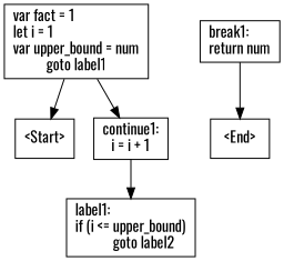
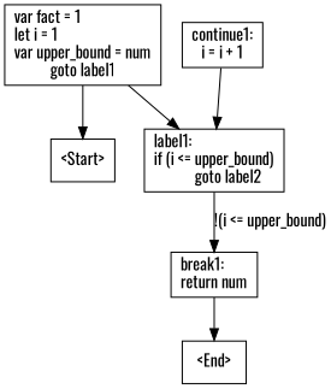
  digraph {
    fontname=Oswald
    node [fontname=Oswald shape=box]
    edge [fontname=Oswald]
    n1 [label="<Start>"]
    n2 [label="var fact = 1\llet i = 1\lvar upper_bound = num\lgoto label1"]
    n3 [label="label1:\lif (i <= upper_bound)\l	goto label2"]
    n4 [label="break1:\lreturn num"]
    n5 [label="continue1:\li = i + 1"]
    n6 [label="<End>"]
    n2 -> n1
-   n2 -> n5
+   n2 -> n3
+   n3 -> n4 [label="!(i <= upper_bound)"]
    n4 -> n6
    n5 -> n3
  }
